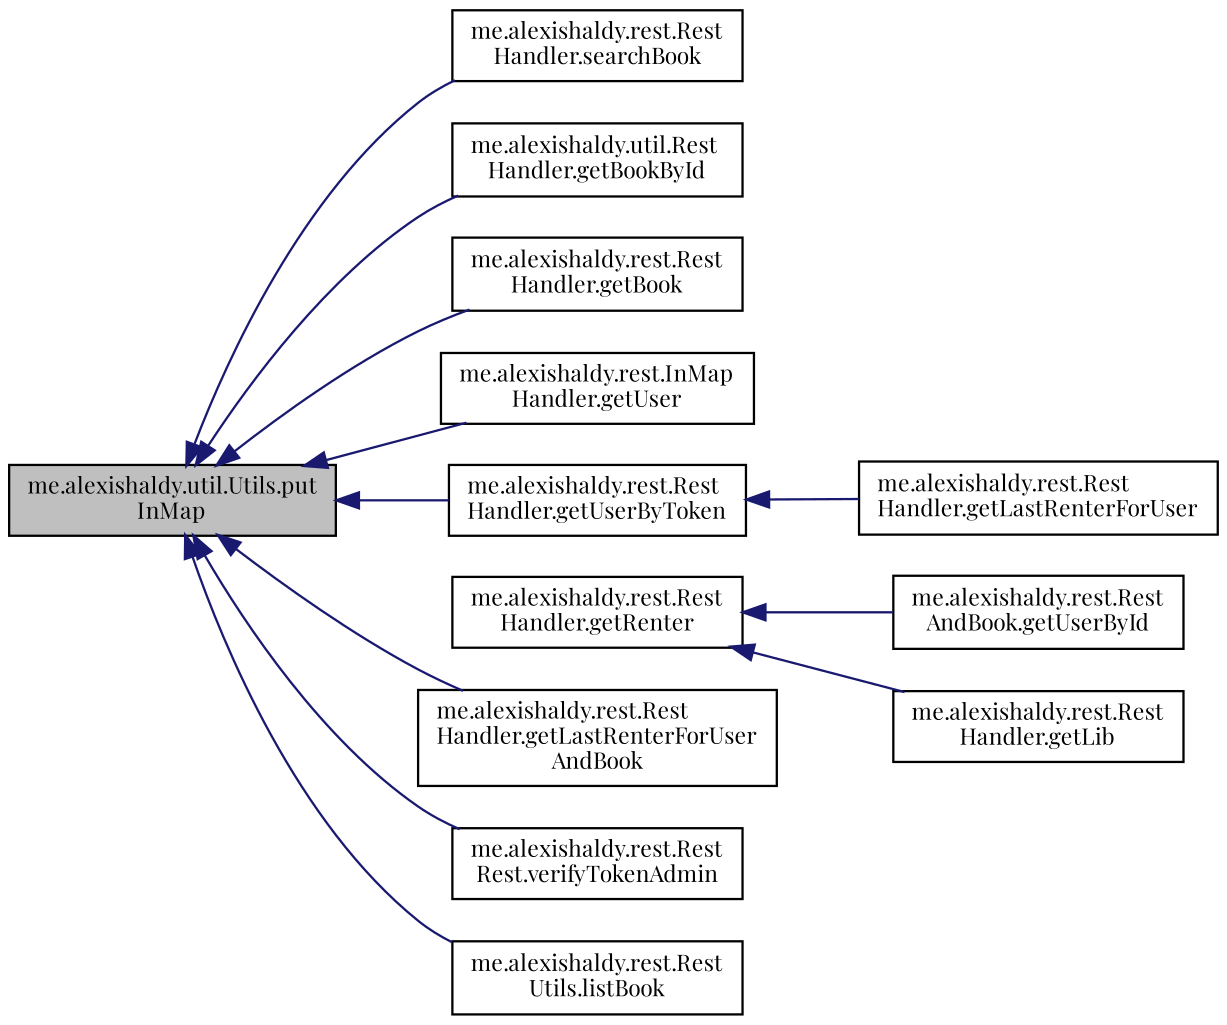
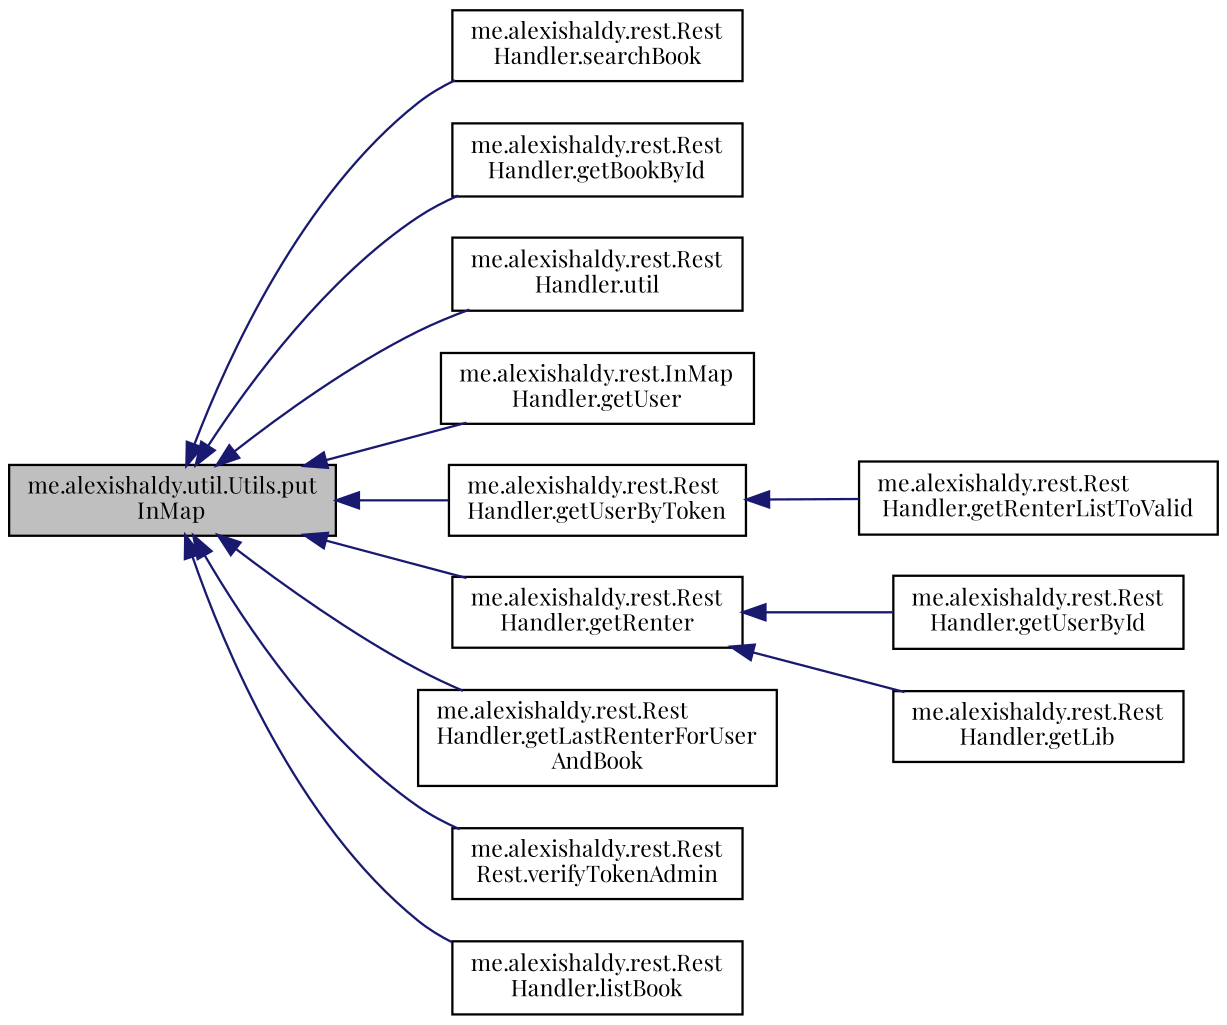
  digraph {
    fontname="Playfair Display"
    rankdir=LR
    node [color=black fillcolor=white fontname="Playfair Display" fontsize=10 shape=record style=filled]
    edge [color=midnightblue dir=back fontname="Playfair Display" fontsize=10 labelfontname=Helvetica labelfontsize=10 style=solid]
    n1 [fillcolor=grey75 fontcolor=black height=0.2 label="me.alexishaldy.util.Utils.put\lInMap" width=0.4]
    n2 [height=0.2 label="me.alexishaldy.rest.Rest\lHandler.searchBook" width=0.4]
-   n3 [height=0.2 label="me.alexishaldy.util.Rest\lHandler.getBookById" width=0.4]
-   n4 [height=0.2 label="me.alexishaldy.rest.Rest\lHandler.getBook" width=0.4]
+   n3 [height=0.2 label="me.alexishaldy.rest.Rest\lHandler.getBookById" width=0.4]
+   n4 [height=0.2 label="me.alexishaldy.rest.Rest\lHandler.util" width=0.4]
    n5 [height=0.2 label="me.alexishaldy.rest.InMap\lHandler.getUser" width=0.4]
    n6 [height=0.2 label="me.alexishaldy.rest.Rest\lHandler.getUserByToken" width=0.4]
    n7 [height=0.2 label="me.alexishaldy.rest.Rest\lHandler.getRenter" width=0.4]
    n8 [height=0.2 label="me.alexishaldy.rest.Rest\lHandler.getLastRenterForUser\lAndBook" width=0.4]
    n9 [height=0.2 label="me.alexishaldy.rest.Rest\lRest.verifyTokenAdmin" width=0.4]
-   n10 [height=0.2 label="me.alexishaldy.rest.Rest\lUtils.listBook" width=0.4]
-   n11 [height=0.2 label="me.alexishaldy.rest.Rest\lAndBook.getUserById" width=0.4]
-   n12 [height=0.2 label="me.alexishaldy.rest.Rest\lHandler.getLastRenterForUser" width=0.4]
+   n10 [height=0.2 label="me.alexishaldy.rest.Rest\lHandler.listBook" width=0.4]
+   n11 [height=0.2 label="me.alexishaldy.rest.Rest\lHandler.getUserById" width=0.4]
+   n12 [height=0.2 label="me.alexishaldy.rest.Rest\lHandler.getRenterListToValid" width=0.4]
    n13 [height=0.2 label="me.alexishaldy.rest.Rest\lHandler.getLib" width=0.4]
    n1 -> n2
    n1 -> n3
    n1 -> n4
    n1 -> n5
    n1 -> n6
+   n1 -> n7
    n1 -> n8
    n1 -> n9
    n1 -> n10
    n6 -> n12
    n7 -> n11
    n7 -> n13
  }
